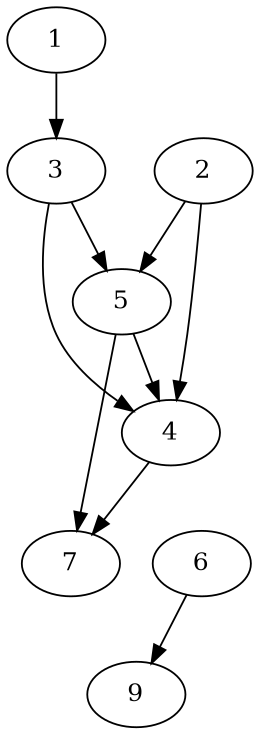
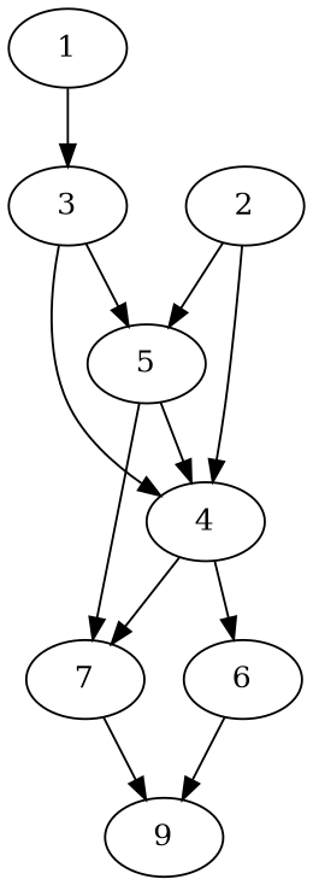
  digraph {
    "Duplicate states"=0
    GraphType=Stencil
    "Max states in OPEN"=0
    Modes="120000ms; topo-ordered tasks, ; Pruning: task equivalence, fixed order ready list, ; F-value: ; Optimisation: best schedule length (SL) optimisation on equal, "
    NumberOfTasks=10
    "Pruned using list schedule length"=209
    "States removed from OPEN"=0
    TargetSystem="Homogeneous-2"
    "Time to schedule (ms)"=118
    "Total idle time"=46
    "Total schedule length"=71
    "Total sequential time"=93
    "Total states created"=628
    node [Processor=1 Weight=5]
    edge [Weight=4]
    2 ["Finish time"=26 "Start time"=14 Weight=12]
    5 ["Finish time"=37 Processor=0 "Start time"=32]
    4 ["Finish time"=34 "Start time"=26 Weight=8]
    3 ["Finish time"=15 Processor=0 "Start time"=10]
    7 ["Finish time"=55 Processor=0 "Start time"=38 Weight=17]
    6 ["Finish time"=52 "Start time"=42 Weight=10]
    1 ["Finish time"=3 "Start time"=0 Weight=3]
    9 ["Finish time"=71 "Start time"=61 Weight=10]
    2 -> 5 [Weight=6]
    2 -> 4 [Weight=3]
    5 -> 4 [Weight=5]
    5 -> 7 [Weight=8]
    4 -> 7
+   4 -> 6 [Weight=8]
    3 -> 5 [Weight=5]
    3 -> 4 [Weight=10]
+   7 -> 9 [Weight=6]
    6 -> 9
    1 -> 3
  }
